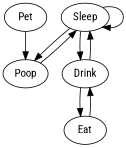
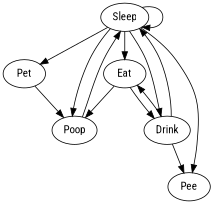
  digraph {
    fontname="Roboto Condensed"
    node [fontname="Roboto Condensed"]
    edge [fontname="Roboto Condensed"]
    n1 [label=Sleep]
    n2 [label=Eat]
    n3 [label=Pet]
    n4 [label=Poop]
    n5 [label=Drink]
+   n6 [label=Pee]
    subgraph sub_1 {
      rankdir=LR
      n1
      n2
      n3
      n4
      n5
+     n6
    }
    n1 -> n1
+   n1 -> n2
+   n1 -> n3
    n1 -> n4
    n1 -> n5
+   n1 -> n6
+   n2 -> n4
    n2 -> n5
    n3 -> n4
    n4 -> n1
    n5 -> n1
    n5 -> n2
+   n5 -> n6
  }
